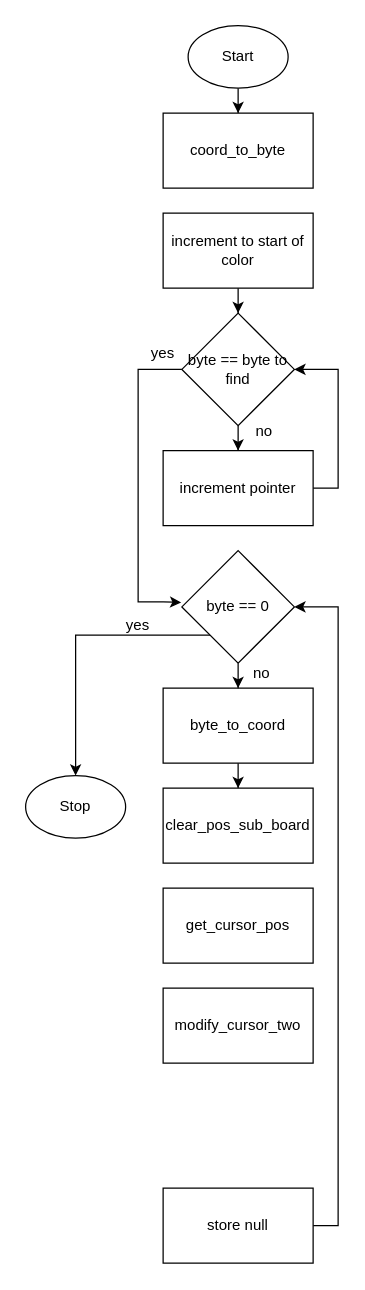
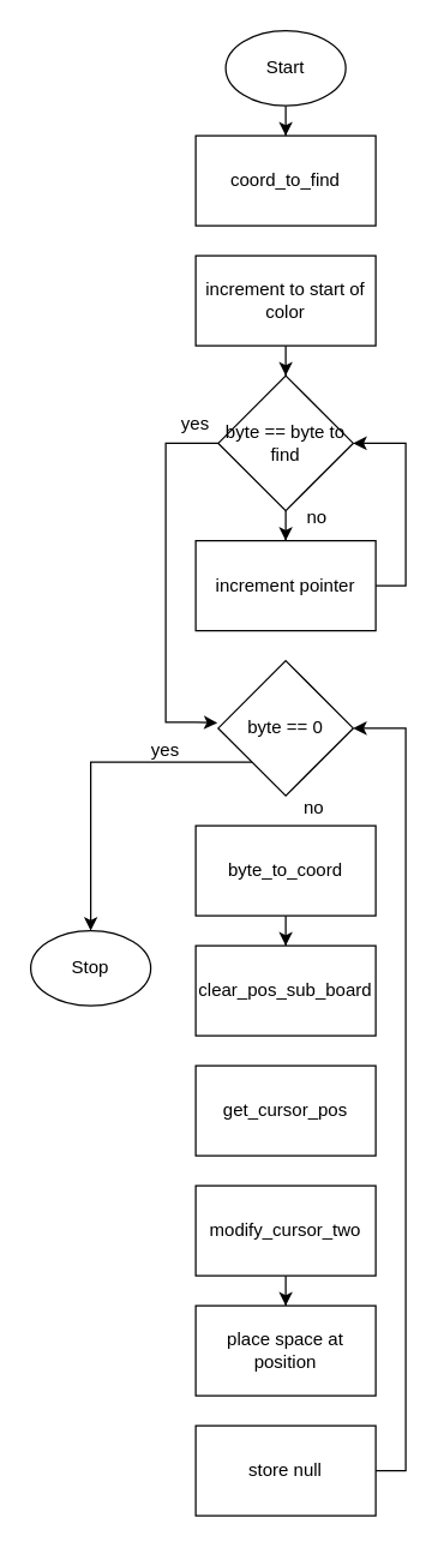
  <mxCell id="0" />
  <mxCell id="1" parent="0" />
  <mxCell id="2" style="edgeStyle=orthogonalEdgeStyle;rounded=0;orthogonalLoop=1;jettySize=auto;html=1;entryX=0.5;entryY=0;entryDx=0;entryDy=0;" edge="1" parent="1" source="3" target="4"><mxGeometry relative="1" as="geometry" /></mxCell>
  <mxCell id="3" value="Start" style="ellipse;whiteSpace=wrap;html=1;" vertex="1" parent="1"><mxGeometry x="150" width="80" height="50" as="geometry" y="20" /></mxCell>
- <mxCell id="4" value="coord_to_byte" style="rounded=0;whiteSpace=wrap;html=1;" vertex="1" parent="1"><mxGeometry x="130" y="90" width="120" height="60" as="geometry" /></mxCell>
+ <mxCell id="4" value="coord_to_find" style="rounded=0;whiteSpace=wrap;html=1;" vertex="1" parent="1"><mxGeometry x="130" y="90" width="120" height="60" as="geometry" /></mxCell>
  <mxCell id="5" style="edgeStyle=orthogonalEdgeStyle;rounded=0;orthogonalLoop=1;jettySize=auto;html=1;entryX=0.5;entryY=0;entryDx=0;entryDy=0;" edge="1" parent="1" source="6" target="9"><mxGeometry relative="1" as="geometry" /></mxCell>
  <mxCell id="6" value="increment to start of color" style="rounded=0;whiteSpace=wrap;html=1;" vertex="1" parent="1"><mxGeometry x="130" y="170" width="120" height="60" as="geometry" /></mxCell>
  <mxCell id="7" style="edgeStyle=orthogonalEdgeStyle;rounded=0;orthogonalLoop=1;jettySize=auto;html=1;entryX=0.5;entryY=0;entryDx=0;entryDy=0;" edge="1" parent="1" source="9" target="11"><mxGeometry relative="1" as="geometry" /></mxCell>
  <mxCell id="8" style="edgeStyle=orthogonalEdgeStyle;rounded=0;orthogonalLoop=1;jettySize=auto;html=1;entryX=-0.006;entryY=0.46;entryDx=0;entryDy=0;entryPerimeter=0;" edge="1" parent="1" source="9" target="16"><mxGeometry relative="1" as="geometry"><mxPoint x="130" y="470" as="targetPoint" /><Array as="points"><mxPoint x="110" y="295" /><mxPoint x="110" y="481" /><mxPoint x="130" y="481" /></Array></mxGeometry></mxCell>
  <mxCell id="9" value="byte == byte to find" style="rhombus;whiteSpace=wrap;html=1;" vertex="1" parent="1"><mxGeometry x="145" y="250" width="90" height="90" as="geometry" /></mxCell>
  <mxCell id="10" style="edgeStyle=orthogonalEdgeStyle;rounded=0;orthogonalLoop=1;jettySize=auto;html=1;entryX=1;entryY=0.5;entryDx=0;entryDy=0;" edge="1" parent="1" source="11" target="9"><mxGeometry relative="1" as="geometry"><Array as="points"><mxPoint x="270" y="390" /><mxPoint x="270" y="295" /></Array></mxGeometry></mxCell>
  <mxCell id="11" value="increment pointer" style="rounded=0;whiteSpace=wrap;html=1;" vertex="1" parent="1"><mxGeometry x="130" y="360" width="120" height="60" as="geometry" /></mxCell>
  <mxCell id="12" style="edgeStyle=orthogonalEdgeStyle;rounded=0;orthogonalLoop=1;jettySize=auto;html=1;entryX=0.5;entryY=0;entryDx=0;entryDy=0;" edge="1" parent="1" source="13" target="17"><mxGeometry relative="1" as="geometry" /></mxCell>
  <mxCell id="13" value="byte_to_coord" style="rounded=0;whiteSpace=wrap;html=1;" vertex="1" parent="1"><mxGeometry x="130" y="550" width="120" height="60" as="geometry" /></mxCell>
- <mxCell id="14" style="edgeStyle=orthogonalEdgeStyle;rounded=0;orthogonalLoop=1;jettySize=auto;html=1;" edge="1" parent="1" source="16" target="13"><mxGeometry relative="1" as="geometry" /></mxCell>
  <mxCell id="15" style="edgeStyle=orthogonalEdgeStyle;rounded=0;orthogonalLoop=1;jettySize=auto;html=1;exitX=0;exitY=1;exitDx=0;exitDy=0;" edge="1" parent="1" source="16" target="26"><mxGeometry relative="1" as="geometry"><mxPoint x="60" y="1090" as="targetPoint" /></mxGeometry></mxCell>
  <mxCell id="16" value="byte == 0" style="rhombus;whiteSpace=wrap;html=1;" vertex="1" parent="1"><mxGeometry x="145" y="440" width="90" height="90" as="geometry" /></mxCell>
  <mxCell id="17" value="clear_pos_sub_board" style="rounded=0;whiteSpace=wrap;html=1;" vertex="1" parent="1"><mxGeometry x="130" y="630" width="120" height="60" as="geometry" /></mxCell>
  <mxCell id="18" value="get_cursor_pos" style="rounded=0;whiteSpace=wrap;html=1;" vertex="1" parent="1"><mxGeometry x="130" y="710" width="120" height="60" as="geometry" /></mxCell>
+ <mxCell id="19" style="edgeStyle=orthogonalEdgeStyle;rounded=0;orthogonalLoop=1;jettySize=auto;html=1;entryX=0.5;entryY=0;entryDx=0;entryDy=0;" edge="1" parent="1" source="20" target="21"><mxGeometry relative="1" as="geometry" /></mxCell>
  <mxCell id="20" value="modify_cursor_two" style="rounded=0;whiteSpace=wrap;html=1;" vertex="1" parent="1"><mxGeometry x="130" y="790" width="120" height="60" as="geometry" /></mxCell>
+ <mxCell id="21" value="place space at position" style="rounded=0;whiteSpace=wrap;html=1;" vertex="1" parent="1"><mxGeometry x="130" y="870" width="120" height="60" as="geometry" /></mxCell>
  <mxCell id="22" style="edgeStyle=orthogonalEdgeStyle;rounded=0;orthogonalLoop=1;jettySize=auto;html=1;entryX=1;entryY=0.5;entryDx=0;entryDy=0;" edge="1" parent="1" source="23" target="16"><mxGeometry relative="1" as="geometry"><Array as="points"><mxPoint x="270" y="980" /><mxPoint x="270" y="485" /></Array></mxGeometry></mxCell>
  <mxCell id="23" value="store null" style="rounded=0;whiteSpace=wrap;html=1;" vertex="1" parent="1"><mxGeometry x="130" y="950" width="120" height="60" as="geometry" /></mxCell>
  <mxCell id="24" value="no" style="text;html=1;strokeColor=none;fillColor=none;align=center;verticalAlign=middle;whiteSpace=wrap;rounded=0;" vertex="1" parent="1"><mxGeometry x="191" y="335" width="40" height="20" as="geometry" /></mxCell>
  <mxCell id="25" value="yes" style="text;html=1;strokeColor=none;fillColor=none;align=center;verticalAlign=middle;whiteSpace=wrap;rounded=0;" vertex="1" parent="1"><mxGeometry x="90" y="490" width="40" height="20" as="geometry" /></mxCell>
  <mxCell id="26" value="Stop" style="ellipse;whiteSpace=wrap;html=1;" vertex="1" parent="1"><mxGeometry x="20" y="620" width="80" height="50" as="geometry" /></mxCell>
  <mxCell id="27" value="no" style="text;html=1;strokeColor=none;fillColor=none;align=center;verticalAlign=middle;whiteSpace=wrap;rounded=0;" vertex="1" parent="1"><mxGeometry x="189" y="528" width="40" height="20" as="geometry" /></mxCell>
  <mxCell id="28" value="yes" style="text;html=1;strokeColor=none;fillColor=none;align=center;verticalAlign=middle;whiteSpace=wrap;rounded=0;" vertex="1" parent="1"><mxGeometry x="110" y="272" width="40" height="20" as="geometry" /></mxCell>
